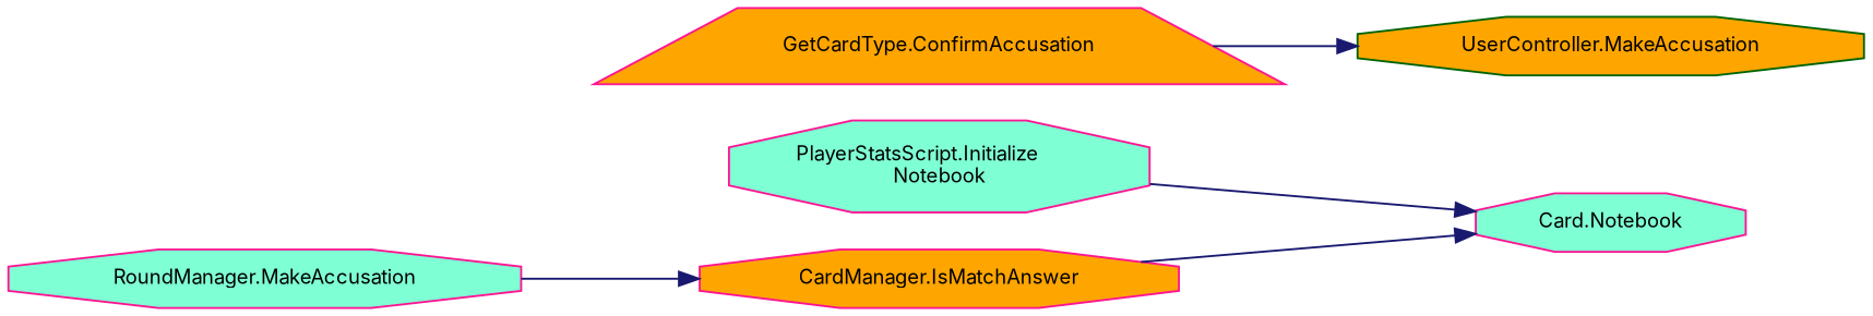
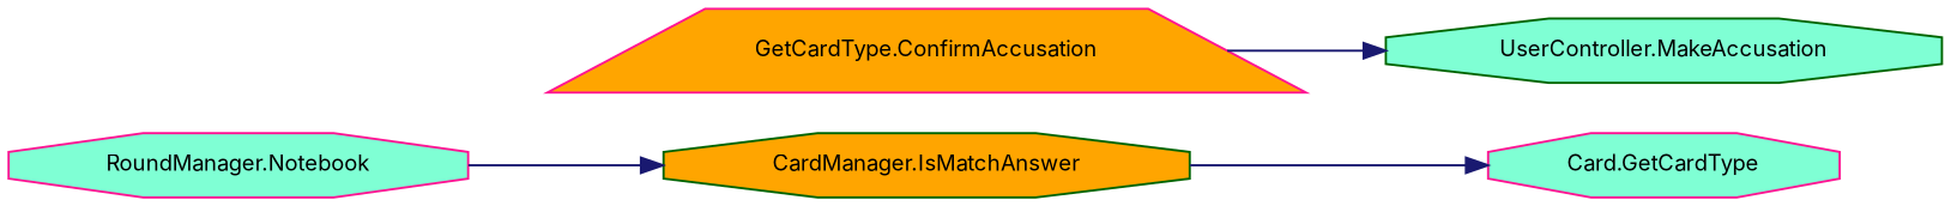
  digraph {
    fontname=Inter
    rankdir=RL
    node [color=deeppink fillcolor=aquamarine fontname=Inter fontsize=10 shape=octagon style=filled]
    edge [color=midnightblue dir=back fontname=Inter fontsize=10 labelfontname=Helvetica labelfontsize=10 style=solid]
-   n1 [fontcolor=black height=0.2 label="Card.Notebook" width=0.4]
-   n2 [height=0.2 label="PlayerStatsScript.Initialize\lNotebook" width=0.4]
-   n3 [fillcolor=orange height=0.2 label="CardManager.IsMatchAnswer" width=0.4]
-   n4 [height=0.2 label="RoundManager.MakeAccusation" width=0.4]
-   n5 [color=darkgreen fillcolor=orange height=0.2 label="UserController.MakeAccusation" width=0.4]
+   n1 [fontcolor=black height=0.2 label="Card.GetCardType" width=0.4]
+   n3 [color=darkgreen fillcolor=orange height=0.2 label="CardManager.IsMatchAnswer" width=0.4]
+   n4 [height=0.2 label="RoundManager.Notebook" width=0.4]
+   n5 [color=darkgreen height=0.2 label="UserController.MakeAccusation" width=0.4]
    n6 [fillcolor=orange height=0.2 label="GetCardType.ConfirmAccusation" shape=trapezium width=0.4]
-   n1 -> n2
    n1 -> n3
    n3 -> n4
    n5 -> n6
  }
